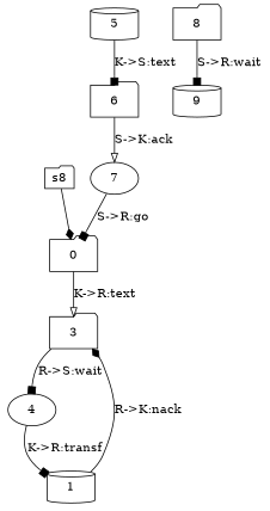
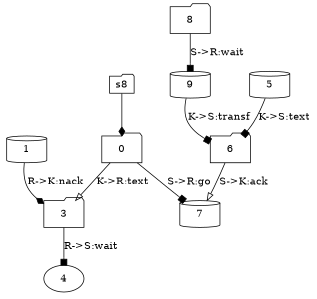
  digraph {
    node [shape=folder]
    edge [arrowhead=box]
    n1 [height=0 label=s8 width=0]
    0
    3
    1 [shape=cylinder]
    4 [shape=ellipse]
    5 [shape=cylinder]
    6
-   7 [shape=ellipse]
+   7 [shape=cylinder]
    9 [shape=cylinder]
    8
    n1 -> 0 [arrowhead=diamond]
    0 -> 3 [arrowhead=onormal label="K->R:text"]
    3 -> 4 [label="R->S:wait"]
    1 -> 3 [arrowhead=diamond label="R->K:nack"]
-   4 -> 1 [label="K->R:transf"]
    5 -> 6 [label="K->S:text"]
    6 -> 7 [arrowhead=onormal label="S->K:ack"]
-   7 -> 0 [label="S->R:go"]
+   0 -> 7 [label="S->R:go"]
+   9 -> 6 [label="K->S:transf"]
    8 -> 9 [label="S->R:wait"]
  }
